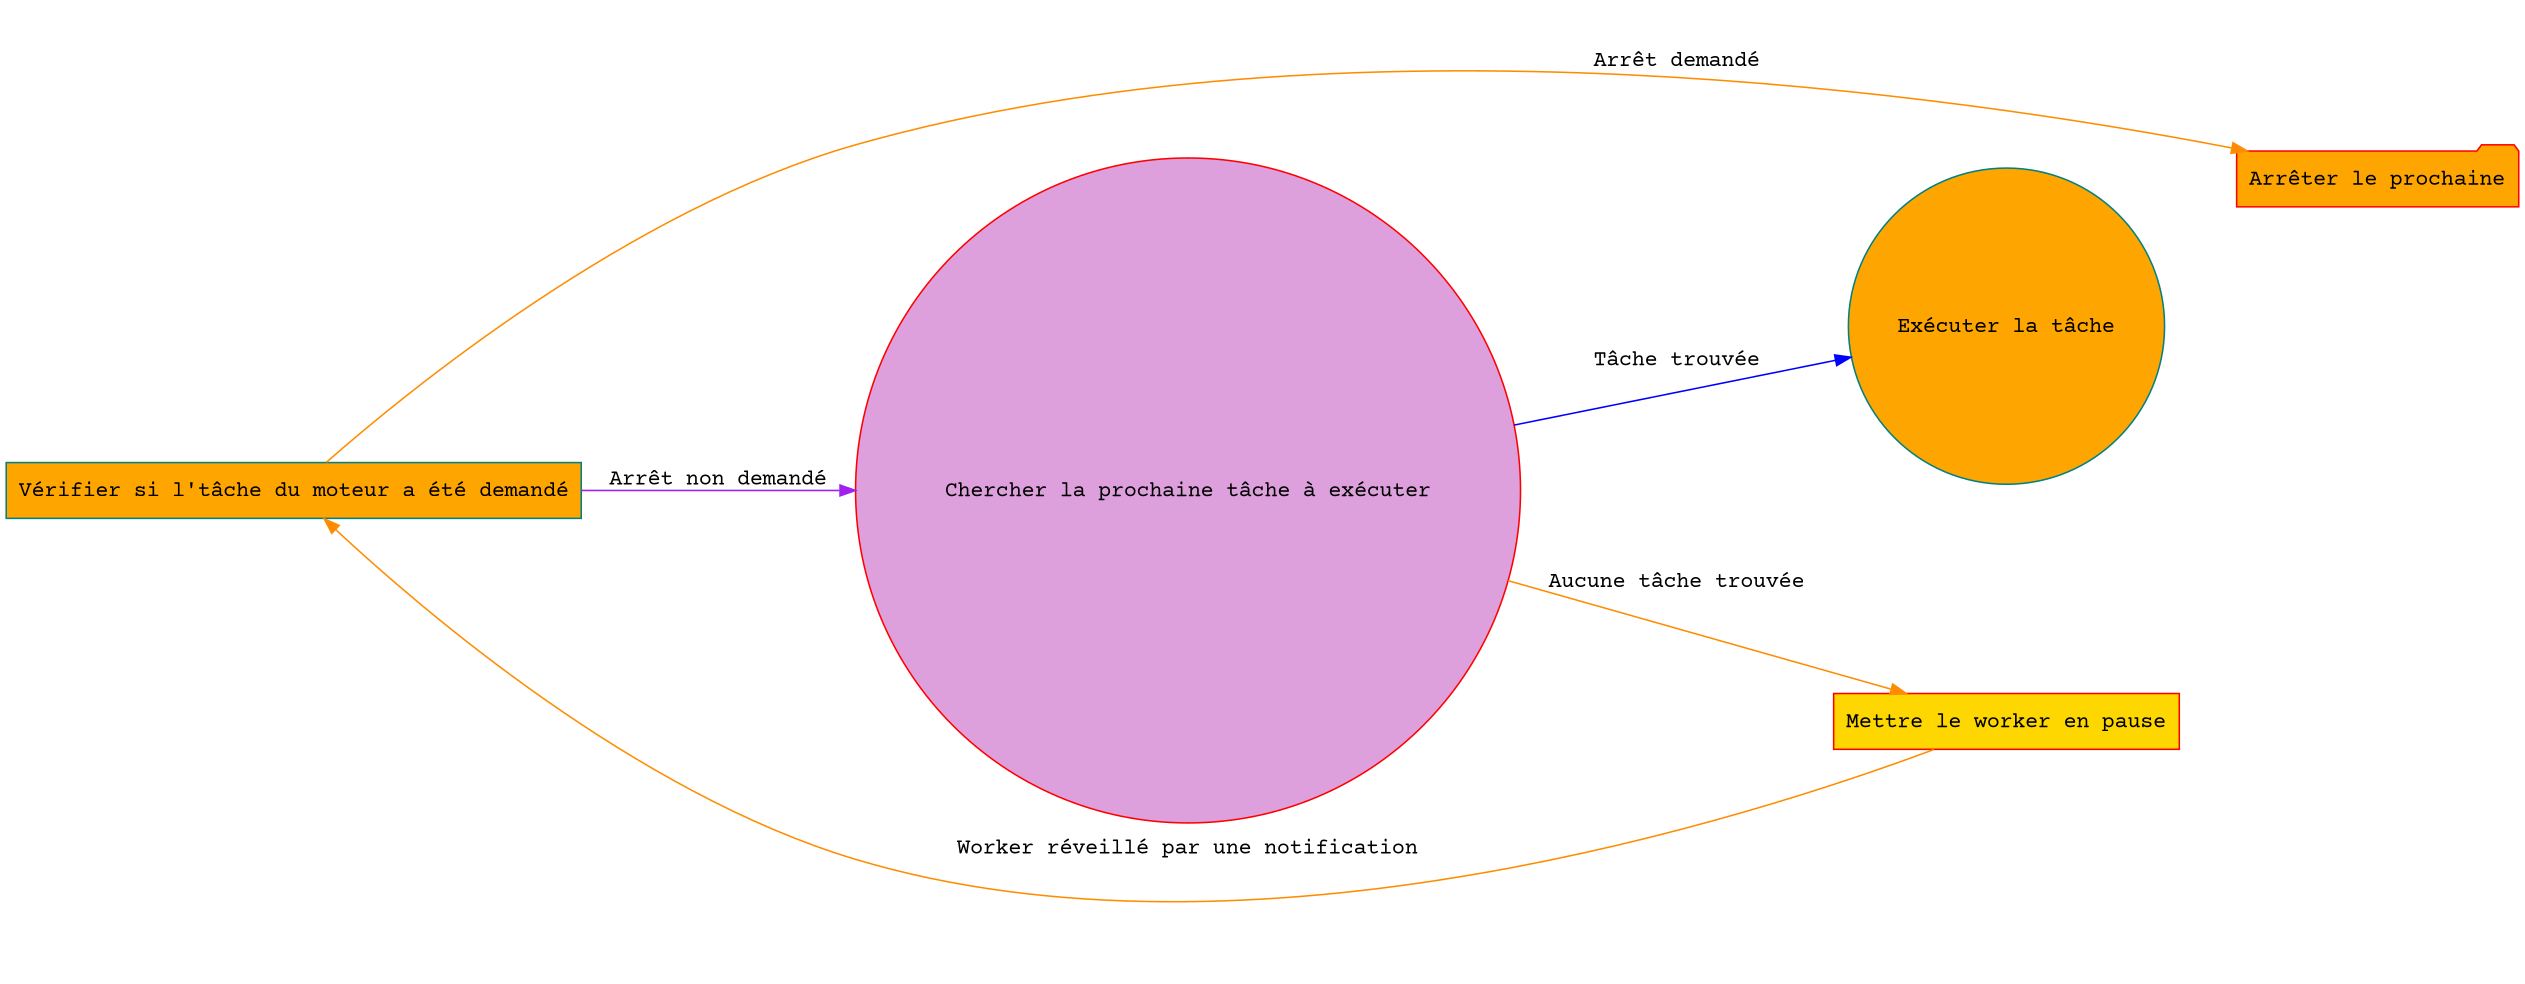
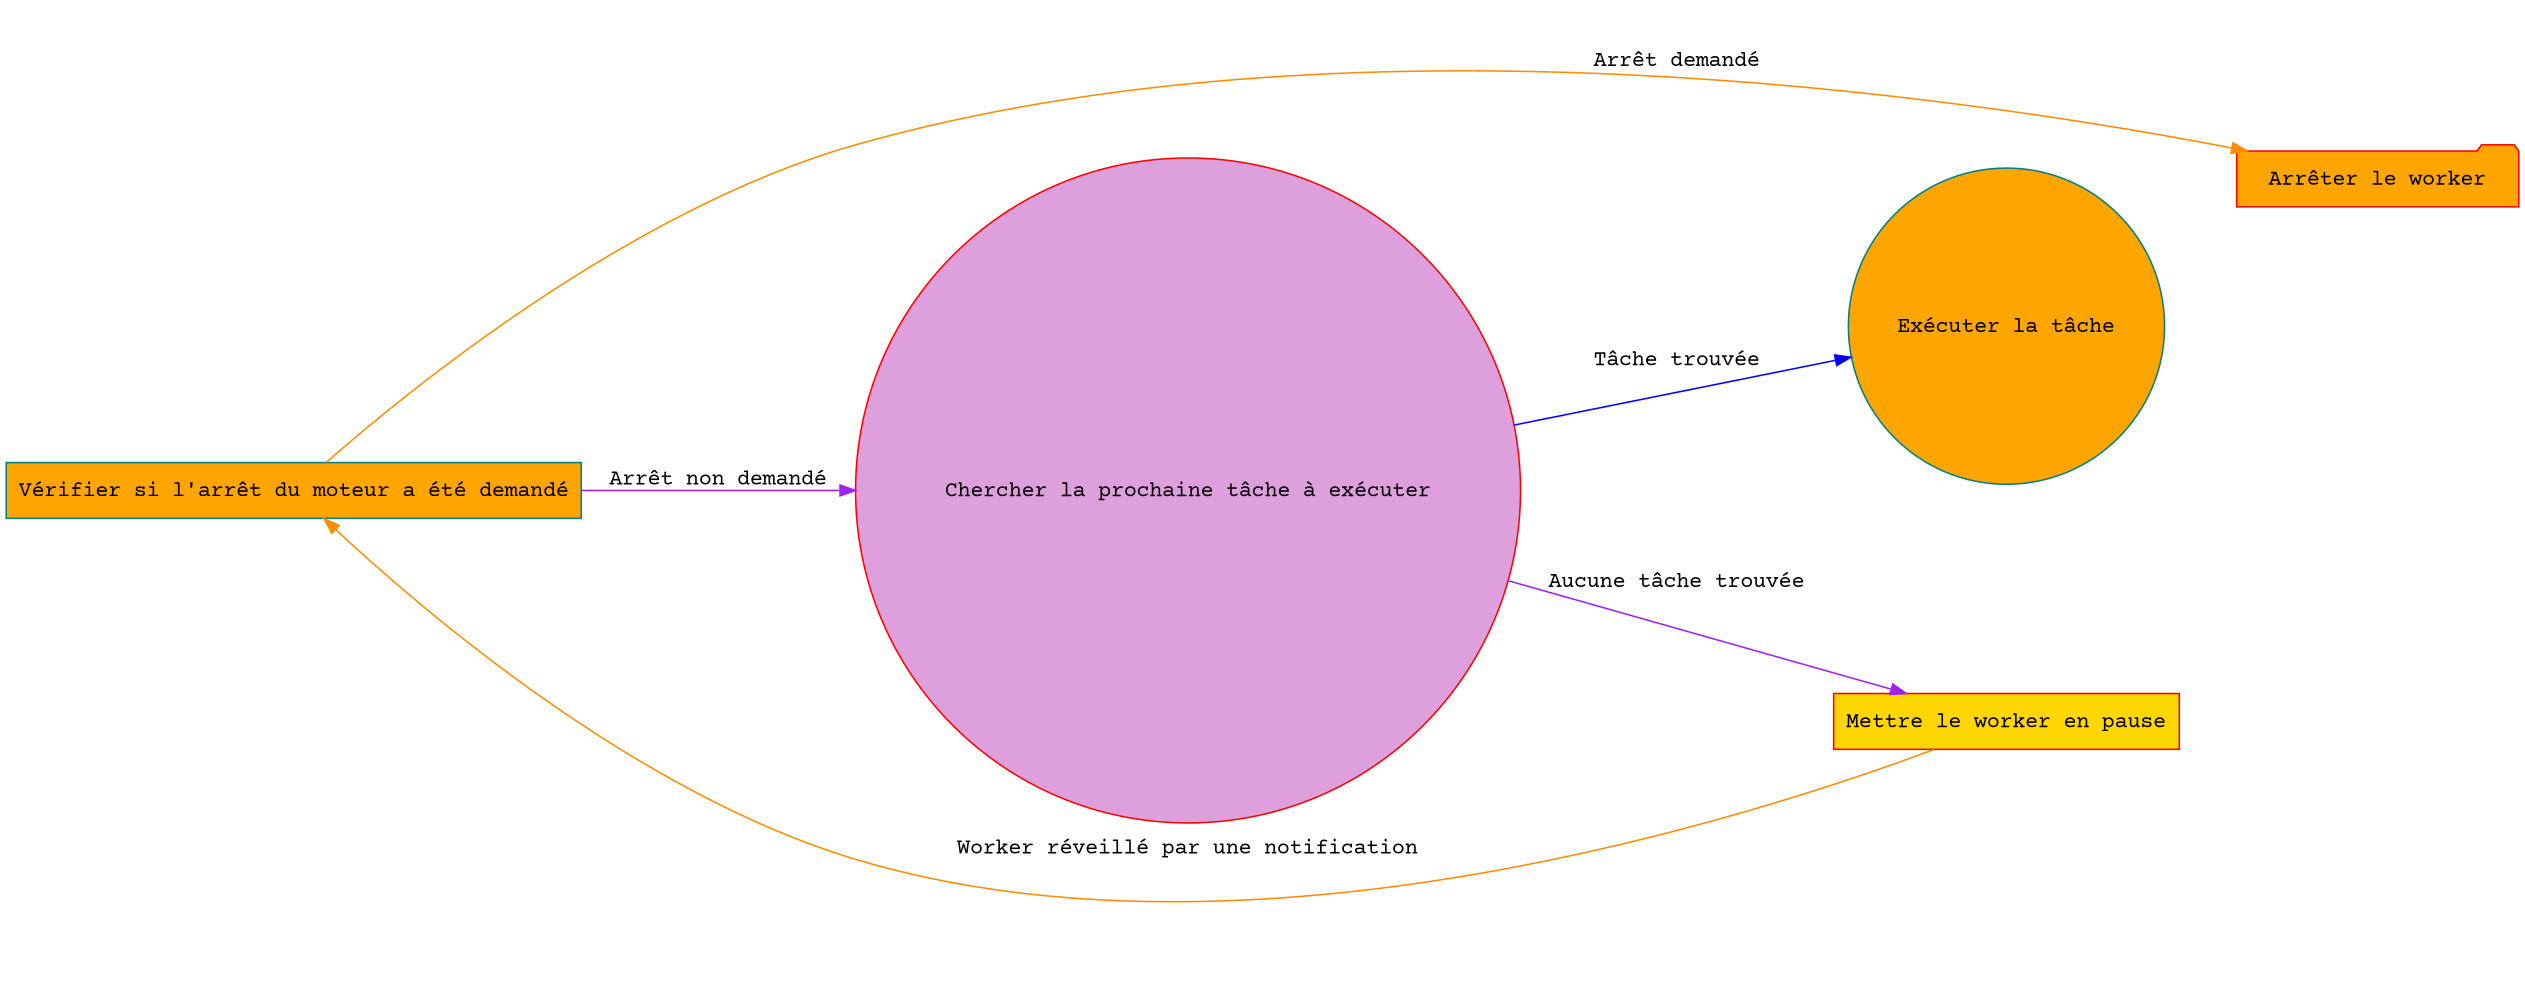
  digraph {
    fontname="Courier Prime"
    rankdir=LR
    node [color=red fillcolor=orange fontname="Courier Prime" shape=box style=filled]
    edge [color=purple fontname="Courier Prime"]
-   n1 [color=teal label="Vérifier si l'tâche du moteur a été demandé"]
+   n1 [color=teal label="Vérifier si l'arrêt du moteur a été demandé"]
    n2 [fillcolor=plum label="Chercher la prochaine tâche à exécuter" shape=circle]
-   n3 [label="Arrêter le prochaine" shape=folder]
+   n3 [label="Arrêter le worker" shape=folder]
    n4 [color=teal label="Exécuter la tâche" shape=circle]
    n5 [fillcolor=gold label="Mettre le worker en pause"]
    n1 -> n2 [label="Arrêt non demandé"]
    n1 -> n3 [color=darkorange label="Arrêt demandé"]
    n2 -> n4 [color=blue label="Tâche trouvée"]
-   n2 -> n5 [color=darkorange label="Aucune tâche trouvée"]
+   n2 -> n5 [label="Aucune tâche trouvée"]
    n4 -> n3 [style=invis color=""]
    n5 -> n1 [color=darkorange label="Worker réveillé par une notification"]
  }
